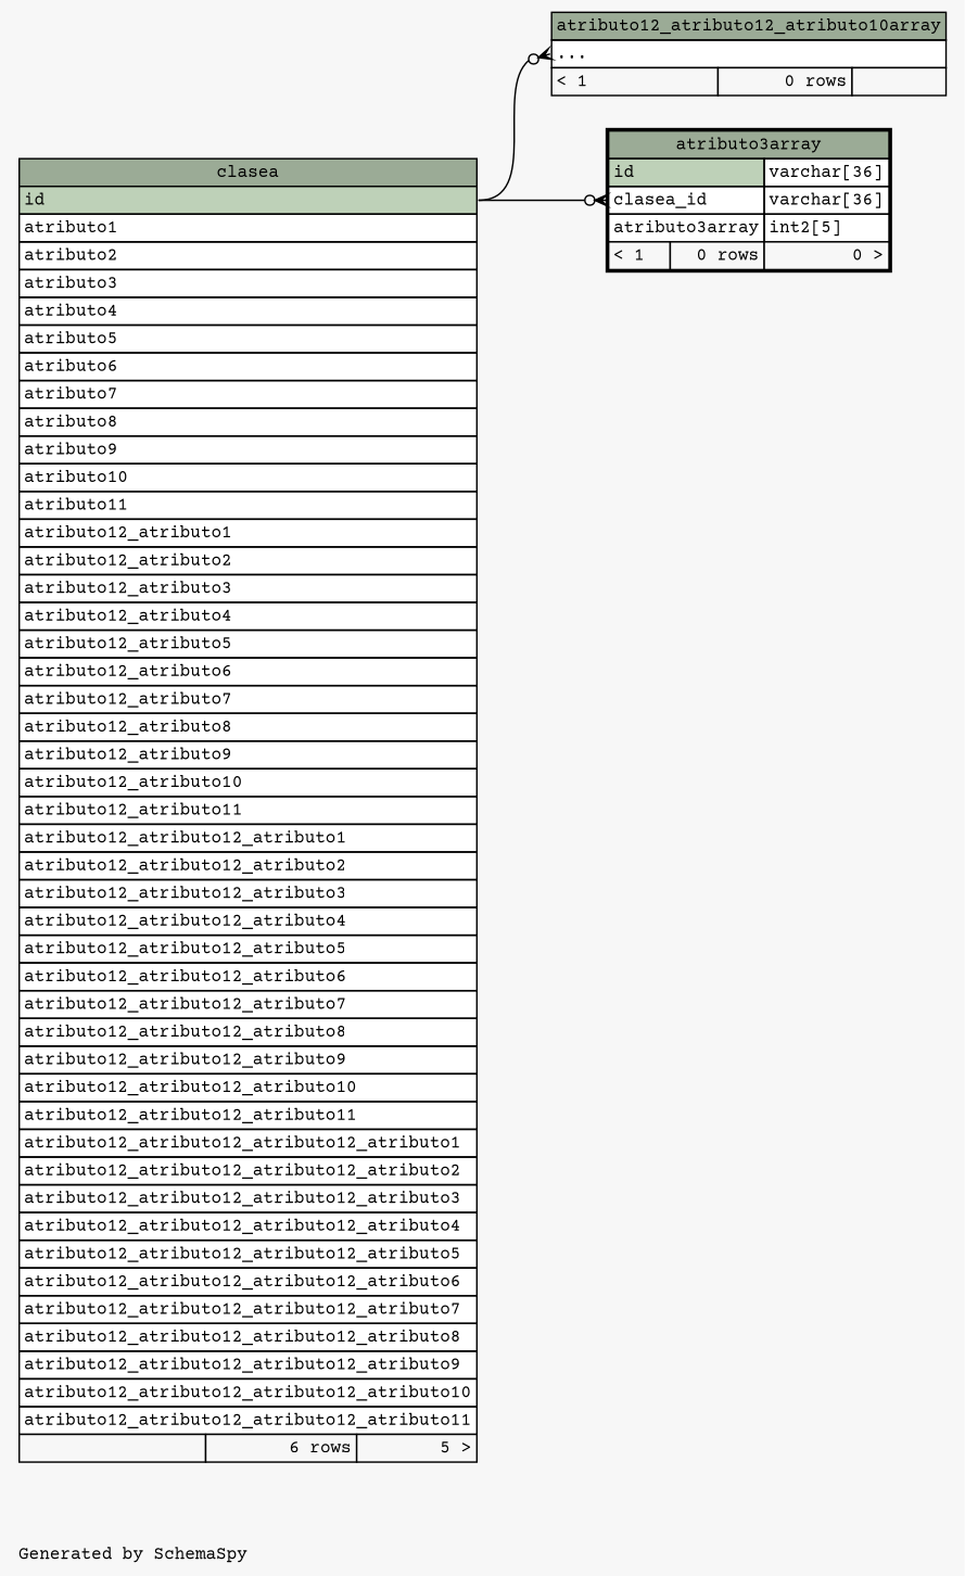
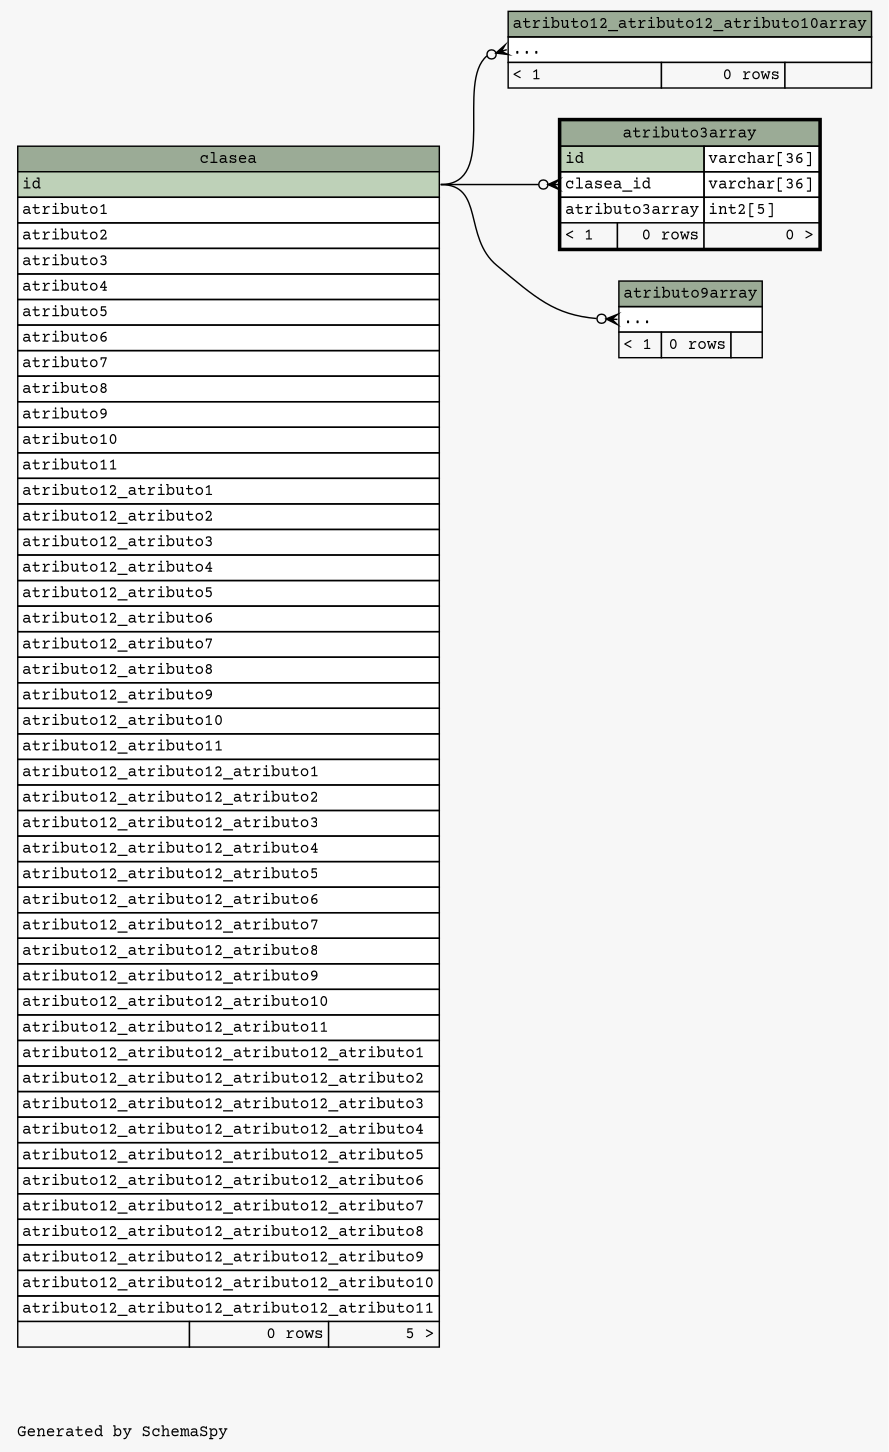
  digraph {
    bgcolor="#f7f7f7"
    fontname="Courier Prime"
    fontsize=11
    label="\nGenerated by SchemaSpy"
    labeljust=l
    nodesep=0.18
    rankdir=RL
    ranksep=0.46
    node [fontname="Courier Prime" fontsize=11 shape=plaintext]
    edge [arrowhead=none arrowsize=0.8 arrowtail=crowodot dir=back fontname="Courier Prime" headport="id:e" tailport="elipses:w"]
    n1 [label=<     <TABLE BORDER="0" CELLBORDER="1" CELLSPACING="0" BGCOLOR="#ffffff">       <TR><TD COLSPAN="3" BGCOLOR="#9bab96" ALIGN="CENTER">atributo12_atributo12_atributo10array</TD></TR>       <TR><TD PORT="elipses" COLSPAN="3" ALIGN="LEFT">...</TD></TR>       <TR><TD ALIGN="LEFT" BGCOLOR="#f7f7f7">&lt; 1</TD><TD ALIGN="RIGHT" BGCOLOR="#f7f7f7">0 rows</TD><TD ALIGN="RIGHT" BGCOLOR="#f7f7f7">  </TD></TR>     </TABLE>>]
-   n2 [label=<     <TABLE BORDER="0" CELLBORDER="1" CELLSPACING="0" BGCOLOR="#ffffff">       <TR><TD COLSPAN="3" BGCOLOR="#9bab96" ALIGN="CENTER">clasea</TD></TR>       <TR><TD PORT="id" COLSPAN="3" BGCOLOR="#bed1b8" ALIGN="LEFT">id</TD></TR>       <TR><TD PORT="atributo1" COLSPAN="3" ALIGN="LEFT">atributo1</TD></TR>       <TR><TD PORT="atributo2" COLSPAN="3" ALIGN="LEFT">atributo2</TD></TR>       <TR><TD PORT="atributo3" COLSPAN="3" ALIGN="LEFT">atributo3</TD></TR>       <TR><TD PORT="atributo4" COLSPAN="3" ALIGN="LEFT">atributo4</TD></TR>       <TR><TD PORT="atributo5" COLSPAN="3" ALIGN="LEFT">atributo5</TD></TR>       <TR><TD PORT="atributo6" COLSPAN="3" ALIGN="LEFT">atributo6</TD></TR>       <TR><TD PORT="atributo7" COLSPAN="3" ALIGN="LEFT">atributo7</TD></TR>       <TR><TD PORT="atributo8" COLSPAN="3" ALIGN="LEFT">atributo8</TD></TR>       <TR><TD PORT="atributo9" COLSPAN="3" ALIGN="LEFT">atributo9</TD></TR>       <TR><TD PORT="atributo10" COLSPAN="3" ALIGN="LEFT">atributo10</TD></TR>       <TR><TD PORT="atributo11" COLSPAN="3" ALIGN="LEFT">atributo11</TD></TR>       <TR><TD PORT="atributo12_atributo1" COLSPAN="3" ALIGN="LEFT">atributo12_atributo1</TD></TR>       <TR><TD PORT="atributo12_atributo2" COLSPAN="3" ALIGN="LEFT">atributo12_atributo2</TD></TR>       <TR><TD PORT="atributo12_atributo3" COLSPAN="3" ALIGN="LEFT">atributo12_atributo3</TD></TR>       <TR><TD PORT="atributo12_atributo4" COLSPAN="3" ALIGN="LEFT">atributo12_atributo4</TD></TR>       <TR><TD PORT="atributo12_atributo5" COLSPAN="3" ALIGN="LEFT">atributo12_atributo5</TD></TR>       <TR><TD PORT="atributo12_atributo6" COLSPAN="3" ALIGN="LEFT">atributo12_atributo6</TD></TR>       <TR><TD PORT="atributo12_atributo7" COLSPAN="3" ALIGN="LEFT">atributo12_atributo7</TD></TR>       <TR><TD PORT="atributo12_atributo8" COLSPAN="3" ALIGN="LEFT">atributo12_atributo8</TD></TR>       <TR><TD PORT="atributo12_atributo9" COLSPAN="3" ALIGN="LEFT">atributo12_atributo9</TD></TR>       <TR><TD PORT="atributo12_atributo10" COLSPAN="3" ALIGN="LEFT">atributo12_atributo10</TD></TR>       <TR><TD PORT="atributo12_atributo11" COLSPAN="3" ALIGN="LEFT">atributo12_atributo11</TD></TR>       <TR><TD PORT="atributo12_atributo12_atributo1" COLSPAN="3" ALIGN="LEFT">atributo12_atributo12_atributo1</TD></TR>       <TR><TD PORT="atributo12_atributo12_atributo2" COLSPAN="3" ALIGN="LEFT">atributo12_atributo12_atributo2</TD></TR>       <TR><TD PORT="atributo12_atributo12_atributo3" COLSPAN="3" ALIGN="LEFT">atributo12_atributo12_atributo3</TD></TR>       <TR><TD PORT="atributo12_atributo12_atributo4" COLSPAN="3" ALIGN="LEFT">atributo12_atributo12_atributo4</TD></TR>       <TR><TD PORT="atributo12_atributo12_atributo5" COLSPAN="3" ALIGN="LEFT">atributo12_atributo12_atributo5</TD></TR>       <TR><TD PORT="atributo12_atributo12_atributo6" COLSPAN="3" ALIGN="LEFT">atributo12_atributo12_atributo6</TD></TR>       <TR><TD PORT="atributo12_atributo12_atributo7" COLSPAN="3" ALIGN="LEFT">atributo12_atributo12_atributo7</TD></TR>       <TR><TD PORT="atributo12_atributo12_atributo8" COLSPAN="3" ALIGN="LEFT">atributo12_atributo12_atributo8</TD></TR>       <TR><TD PORT="atributo12_atributo12_atributo9" COLSPAN="3" ALIGN="LEFT">atributo12_atributo12_atributo9</TD></TR>       <TR><TD PORT="atributo12_atributo12_atributo10" COLSPAN="3" ALIGN="LEFT">atributo12_atributo12_atributo10</TD></TR>       <TR><TD PORT="atributo12_atributo12_atributo11" COLSPAN="3" ALIGN="LEFT">atributo12_atributo12_atributo11</TD></TR>       <TR><TD PORT="atributo12_atributo12_atributo12_atributo1" COLSPAN="3" ALIGN="LEFT">atributo12_atributo12_atributo12_atributo1</TD></TR>       <TR><TD PORT="atributo12_atributo12_atributo12_atributo2" COLSPAN="3" ALIGN="LEFT">atributo12_atributo12_atributo12_atributo2</TD></TR>       <TR><TD PORT="atributo12_atributo12_atributo12_atributo3" COLSPAN="3" ALIGN="LEFT">atributo12_atributo12_atributo12_atributo3</TD></TR>       <TR><TD PORT="atributo12_atributo12_atributo12_atributo4" COLSPAN="3" ALIGN="LEFT">atributo12_atributo12_atributo12_atributo4</TD></TR>       <TR><TD PORT="atributo12_atributo12_atributo12_atributo5" COLSPAN="3" ALIGN="LEFT">atributo12_atributo12_atributo12_atributo5</TD></TR>       <TR><TD PORT="atributo12_atributo12_atributo12_atributo6" COLSPAN="3" ALIGN="LEFT">atributo12_atributo12_atributo12_atributo6</TD></TR>       <TR><TD PORT="atributo12_atributo12_atributo12_atributo7" COLSPAN="3" ALIGN="LEFT">atributo12_atributo12_atributo12_atributo7</TD></TR>       <TR><TD PORT="atributo12_atributo12_atributo12_atributo8" COLSPAN="3" ALIGN="LEFT">atributo12_atributo12_atributo12_atributo8</TD></TR>       <TR><TD PORT="atributo12_atributo12_atributo12_atributo9" COLSPAN="3" ALIGN="LEFT">atributo12_atributo12_atributo12_atributo9</TD></TR>       <TR><TD PORT="atributo12_atributo12_atributo12_atributo10" COLSPAN="3" ALIGN="LEFT">atributo12_atributo12_atributo12_atributo10</TD></TR>       <TR><TD PORT="atributo12_atributo12_atributo12_atributo11" COLSPAN="3" ALIGN="LEFT">atributo12_atributo12_atributo12_atributo11</TD></TR>       <TR><TD ALIGN="LEFT" BGCOLOR="#f7f7f7">  </TD><TD ALIGN="RIGHT" BGCOLOR="#f7f7f7">6 rows</TD><TD ALIGN="RIGHT" BGCOLOR="#f7f7f7">5 &gt;</TD></TR>     </TABLE>>]
+   n2 [label=<     <TABLE BORDER="0" CELLBORDER="1" CELLSPACING="0" BGCOLOR="#ffffff">       <TR><TD COLSPAN="3" BGCOLOR="#9bab96" ALIGN="CENTER">clasea</TD></TR>       <TR><TD PORT="id" COLSPAN="3" BGCOLOR="#bed1b8" ALIGN="LEFT">id</TD></TR>       <TR><TD PORT="atributo1" COLSPAN="3" ALIGN="LEFT">atributo1</TD></TR>       <TR><TD PORT="atributo2" COLSPAN="3" ALIGN="LEFT">atributo2</TD></TR>       <TR><TD PORT="atributo3" COLSPAN="3" ALIGN="LEFT">atributo3</TD></TR>       <TR><TD PORT="atributo4" COLSPAN="3" ALIGN="LEFT">atributo4</TD></TR>       <TR><TD PORT="atributo5" COLSPAN="3" ALIGN="LEFT">atributo5</TD></TR>       <TR><TD PORT="atributo6" COLSPAN="3" ALIGN="LEFT">atributo6</TD></TR>       <TR><TD PORT="atributo7" COLSPAN="3" ALIGN="LEFT">atributo7</TD></TR>       <TR><TD PORT="atributo8" COLSPAN="3" ALIGN="LEFT">atributo8</TD></TR>       <TR><TD PORT="atributo9" COLSPAN="3" ALIGN="LEFT">atributo9</TD></TR>       <TR><TD PORT="atributo10" COLSPAN="3" ALIGN="LEFT">atributo10</TD></TR>       <TR><TD PORT="atributo11" COLSPAN="3" ALIGN="LEFT">atributo11</TD></TR>       <TR><TD PORT="atributo12_atributo1" COLSPAN="3" ALIGN="LEFT">atributo12_atributo1</TD></TR>       <TR><TD PORT="atributo12_atributo2" COLSPAN="3" ALIGN="LEFT">atributo12_atributo2</TD></TR>       <TR><TD PORT="atributo12_atributo3" COLSPAN="3" ALIGN="LEFT">atributo12_atributo3</TD></TR>       <TR><TD PORT="atributo12_atributo4" COLSPAN="3" ALIGN="LEFT">atributo12_atributo4</TD></TR>       <TR><TD PORT="atributo12_atributo5" COLSPAN="3" ALIGN="LEFT">atributo12_atributo5</TD></TR>       <TR><TD PORT="atributo12_atributo6" COLSPAN="3" ALIGN="LEFT">atributo12_atributo6</TD></TR>       <TR><TD PORT="atributo12_atributo7" COLSPAN="3" ALIGN="LEFT">atributo12_atributo7</TD></TR>       <TR><TD PORT="atributo12_atributo8" COLSPAN="3" ALIGN="LEFT">atributo12_atributo8</TD></TR>       <TR><TD PORT="atributo12_atributo9" COLSPAN="3" ALIGN="LEFT">atributo12_atributo9</TD></TR>       <TR><TD PORT="atributo12_atributo10" COLSPAN="3" ALIGN="LEFT">atributo12_atributo10</TD></TR>       <TR><TD PORT="atributo12_atributo11" COLSPAN="3" ALIGN="LEFT">atributo12_atributo11</TD></TR>       <TR><TD PORT="atributo12_atributo12_atributo1" COLSPAN="3" ALIGN="LEFT">atributo12_atributo12_atributo1</TD></TR>       <TR><TD PORT="atributo12_atributo12_atributo2" COLSPAN="3" ALIGN="LEFT">atributo12_atributo12_atributo2</TD></TR>       <TR><TD PORT="atributo12_atributo12_atributo3" COLSPAN="3" ALIGN="LEFT">atributo12_atributo12_atributo3</TD></TR>       <TR><TD PORT="atributo12_atributo12_atributo4" COLSPAN="3" ALIGN="LEFT">atributo12_atributo12_atributo4</TD></TR>       <TR><TD PORT="atributo12_atributo12_atributo5" COLSPAN="3" ALIGN="LEFT">atributo12_atributo12_atributo5</TD></TR>       <TR><TD PORT="atributo12_atributo12_atributo6" COLSPAN="3" ALIGN="LEFT">atributo12_atributo12_atributo6</TD></TR>       <TR><TD PORT="atributo12_atributo12_atributo7" COLSPAN="3" ALIGN="LEFT">atributo12_atributo12_atributo7</TD></TR>       <TR><TD PORT="atributo12_atributo12_atributo8" COLSPAN="3" ALIGN="LEFT">atributo12_atributo12_atributo8</TD></TR>       <TR><TD PORT="atributo12_atributo12_atributo9" COLSPAN="3" ALIGN="LEFT">atributo12_atributo12_atributo9</TD></TR>       <TR><TD PORT="atributo12_atributo12_atributo10" COLSPAN="3" ALIGN="LEFT">atributo12_atributo12_atributo10</TD></TR>       <TR><TD PORT="atributo12_atributo12_atributo11" COLSPAN="3" ALIGN="LEFT">atributo12_atributo12_atributo11</TD></TR>       <TR><TD PORT="atributo12_atributo12_atributo12_atributo1" COLSPAN="3" ALIGN="LEFT">atributo12_atributo12_atributo12_atributo1</TD></TR>       <TR><TD PORT="atributo12_atributo12_atributo12_atributo2" COLSPAN="3" ALIGN="LEFT">atributo12_atributo12_atributo12_atributo2</TD></TR>       <TR><TD PORT="atributo12_atributo12_atributo12_atributo3" COLSPAN="3" ALIGN="LEFT">atributo12_atributo12_atributo12_atributo3</TD></TR>       <TR><TD PORT="atributo12_atributo12_atributo12_atributo4" COLSPAN="3" ALIGN="LEFT">atributo12_atributo12_atributo12_atributo4</TD></TR>       <TR><TD PORT="atributo12_atributo12_atributo12_atributo5" COLSPAN="3" ALIGN="LEFT">atributo12_atributo12_atributo12_atributo5</TD></TR>       <TR><TD PORT="atributo12_atributo12_atributo12_atributo6" COLSPAN="3" ALIGN="LEFT">atributo12_atributo12_atributo12_atributo6</TD></TR>       <TR><TD PORT="atributo12_atributo12_atributo12_atributo7" COLSPAN="3" ALIGN="LEFT">atributo12_atributo12_atributo12_atributo7</TD></TR>       <TR><TD PORT="atributo12_atributo12_atributo12_atributo8" COLSPAN="3" ALIGN="LEFT">atributo12_atributo12_atributo12_atributo8</TD></TR>       <TR><TD PORT="atributo12_atributo12_atributo12_atributo9" COLSPAN="3" ALIGN="LEFT">atributo12_atributo12_atributo12_atributo9</TD></TR>       <TR><TD PORT="atributo12_atributo12_atributo12_atributo10" COLSPAN="3" ALIGN="LEFT">atributo12_atributo12_atributo12_atributo10</TD></TR>       <TR><TD PORT="atributo12_atributo12_atributo12_atributo11" COLSPAN="3" ALIGN="LEFT">atributo12_atributo12_atributo12_atributo11</TD></TR>       <TR><TD ALIGN="LEFT" BGCOLOR="#f7f7f7">  </TD><TD ALIGN="RIGHT" BGCOLOR="#f7f7f7">0 rows</TD><TD ALIGN="RIGHT" BGCOLOR="#f7f7f7">5 &gt;</TD></TR>     </TABLE>>]
    n3 [label=<     <TABLE BORDER="2" CELLBORDER="1" CELLSPACING="0" BGCOLOR="#ffffff">       <TR><TD COLSPAN="3" BGCOLOR="#9bab96" ALIGN="CENTER">atributo3array</TD></TR>       <TR><TD PORT="id" COLSPAN="2" BGCOLOR="#bed1b8" ALIGN="LEFT">id</TD><TD PORT="id.type" ALIGN="LEFT">varchar[36]</TD></TR>       <TR><TD PORT="clasea_id" COLSPAN="2" ALIGN="LEFT">clasea_id</TD><TD PORT="clasea_id.type" ALIGN="LEFT">varchar[36]</TD></TR>       <TR><TD PORT="atributo3array" COLSPAN="2" ALIGN="LEFT">atributo3array</TD><TD PORT="atributo3array.type" ALIGN="LEFT">int2[5]</TD></TR>       <TR><TD ALIGN="LEFT" BGCOLOR="#f7f7f7">&lt; 1</TD><TD ALIGN="RIGHT" BGCOLOR="#f7f7f7">0 rows</TD><TD ALIGN="RIGHT" BGCOLOR="#f7f7f7">0 &gt;</TD></TR>     </TABLE>>]
+   n4 [label=<     <TABLE BORDER="0" CELLBORDER="1" CELLSPACING="0" BGCOLOR="#ffffff">       <TR><TD COLSPAN="3" BGCOLOR="#9bab96" ALIGN="CENTER">atributo9array</TD></TR>       <TR><TD PORT="elipses" COLSPAN="3" ALIGN="LEFT">...</TD></TR>       <TR><TD ALIGN="LEFT" BGCOLOR="#f7f7f7">&lt; 1</TD><TD ALIGN="RIGHT" BGCOLOR="#f7f7f7">0 rows</TD><TD ALIGN="RIGHT" BGCOLOR="#f7f7f7">  </TD></TR>     </TABLE>>]
    n1 -> n2
    n3 -> n2 [tailport="clasea_id:w"]
+   n4 -> n2
  }
